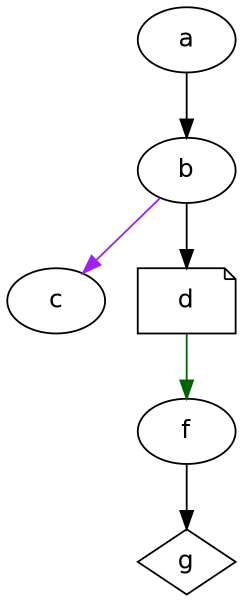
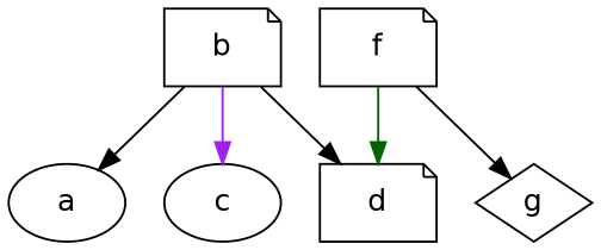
  digraph {
    fontname="DejaVu Sans"
    node [fontname="DejaVu Sans" shape=note]
    edge [color=black fontname="DejaVu Sans" weight=9]
    a [shape=ellipse]
-   b [shape=ellipse]
+   b
    c [shape=ellipse]
    d
-   f [shape=ellipse]
+   f
    g [shape=diamond]
-   a -> b [weight=5]
+   b -> a [weight=5]
    b -> c [color=purple weight=3]
    b -> d
-   d -> f [color=darkgreen]
+   f -> d [color=darkgreen]
    f -> g [weight=7]
  }
